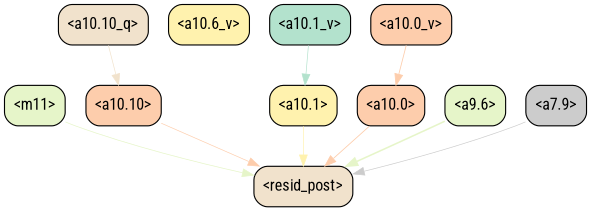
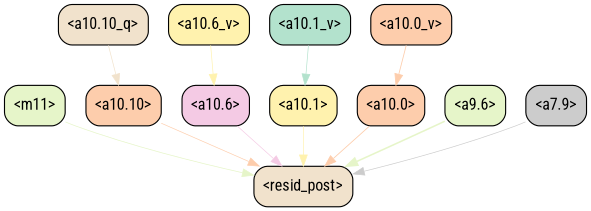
  strict digraph {
    fontname="Roboto Condensed"
    splines=true
    node [color=black fillcolor="#fdcdac" fontname="Roboto Condensed" shape=box style="filled, rounded"]
    edge [color="#fdcdac" fontname="Roboto Condensed" penwidth=0.6]
    "<m11>" [fillcolor="#e6f5c9"]
    "<resid_post>" [fillcolor="#f1e2cc"]
    "<a10.10>"
+   "<a10.6>" [fillcolor="#f4cae4"]
    "<a10.1>" [fillcolor="#fff2ae"]
    "<a10.0>"
    "<a9.6>" [fillcolor="#e6f5c9"]
    "<a7.9>" [fillcolor="#cccccc"]
    "<a10.10_q>" [fillcolor="#f1e2cc"]
    "<a10.6_v>" [fillcolor="#fff2ae"]
    "<a10.1_v>" [fillcolor="#b3e2cd"]
    "<a10.0_v>"
    "<m11>" -> "<resid_post>" [color="#e6f5c9" penwidth=0.6392734050750732]
    "<a10.10>" -> "<resid_post>"
+   "<a10.6>" -> "<resid_post>" [color="#f4cae4"]
    "<a10.1>" -> "<resid_post>" [color="#fff2ae"]
    "<a10.0>" -> "<resid_post>" [penwidth=0.7430362701416016]
    "<a9.6>" -> "<resid_post>" [color="#e6f5c9" penwidth=1.394308090209961]
    "<a7.9>" -> "<resid_post>" [color="#cccccc"]
    "<a10.10_q>" -> "<a10.10>" [color="#f1e2cc"]
+   "<a10.6_v>" -> "<a10.6>" [color="#fff2ae"]
    "<a10.1_v>" -> "<a10.1>" [color="#b3e2cd"]
    "<a10.0_v>" -> "<a10.0>" [penwidth=0.7329092025756836]
  }
